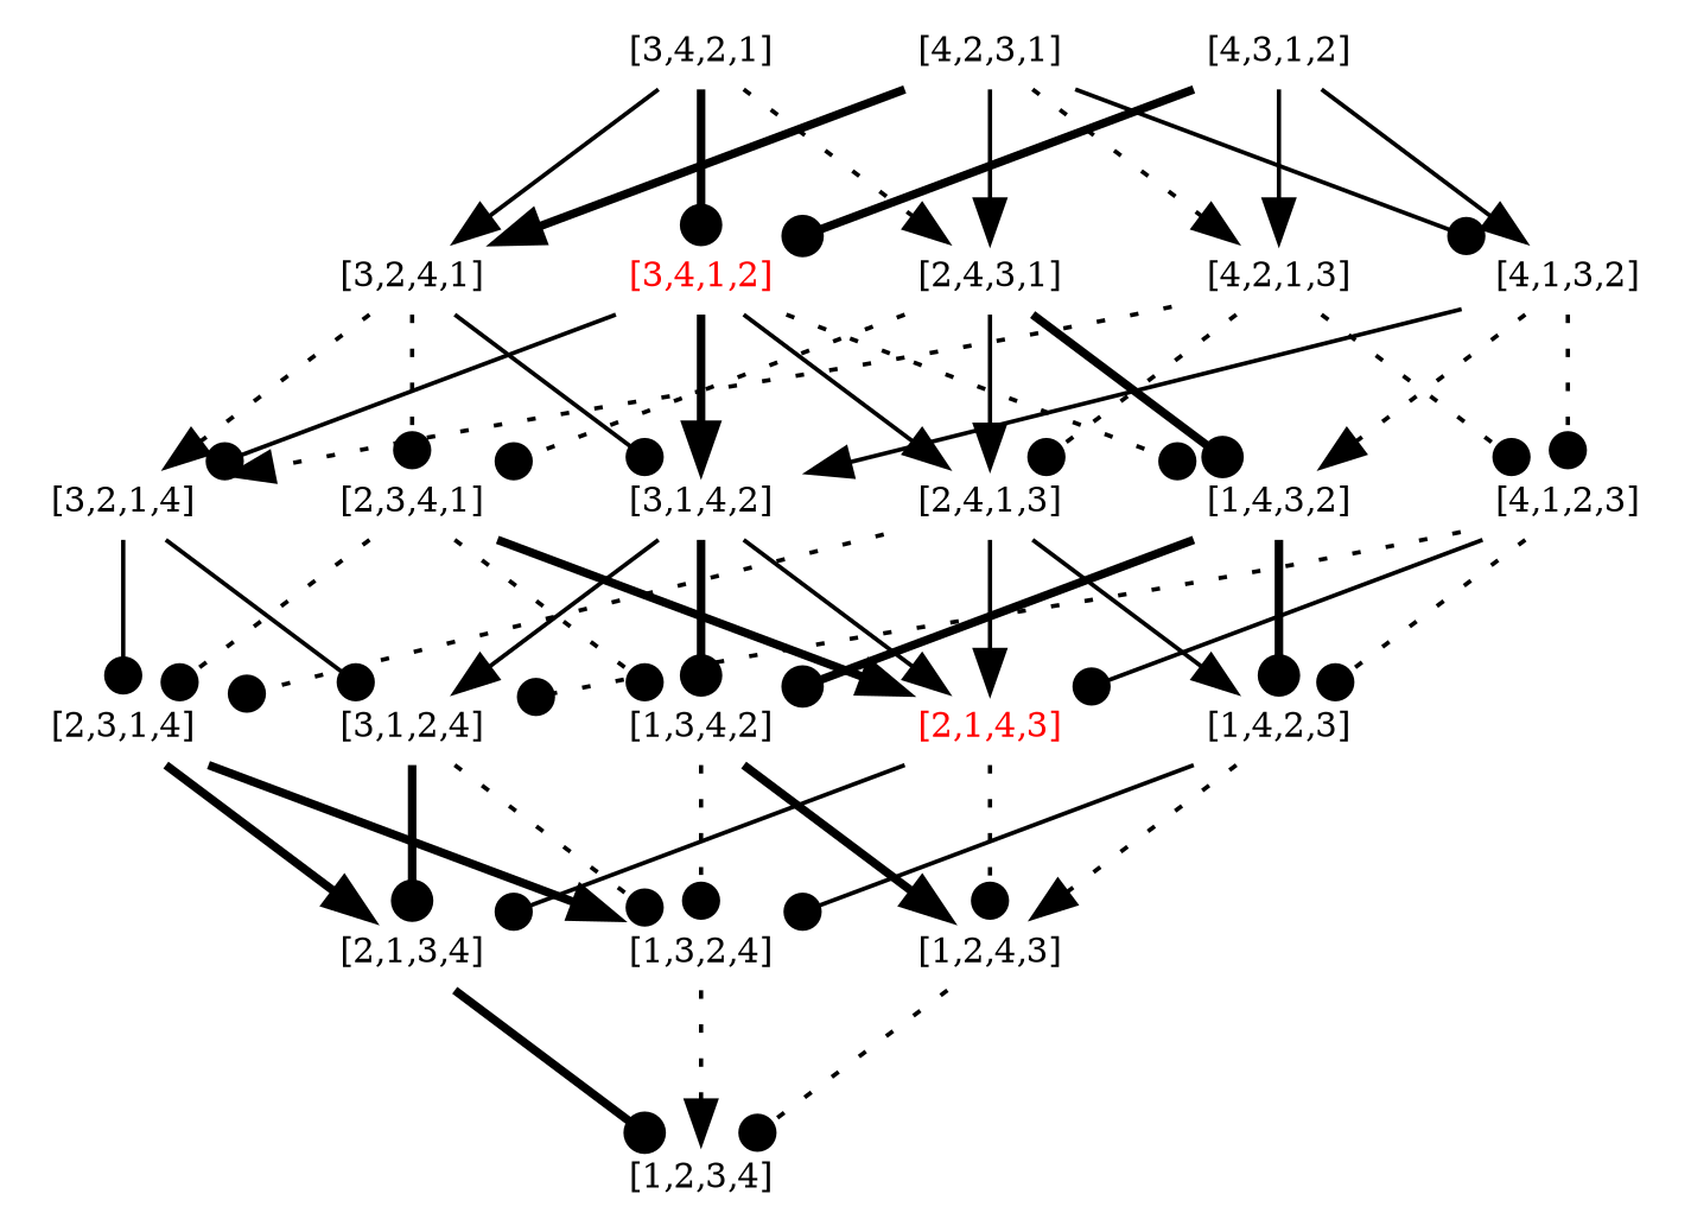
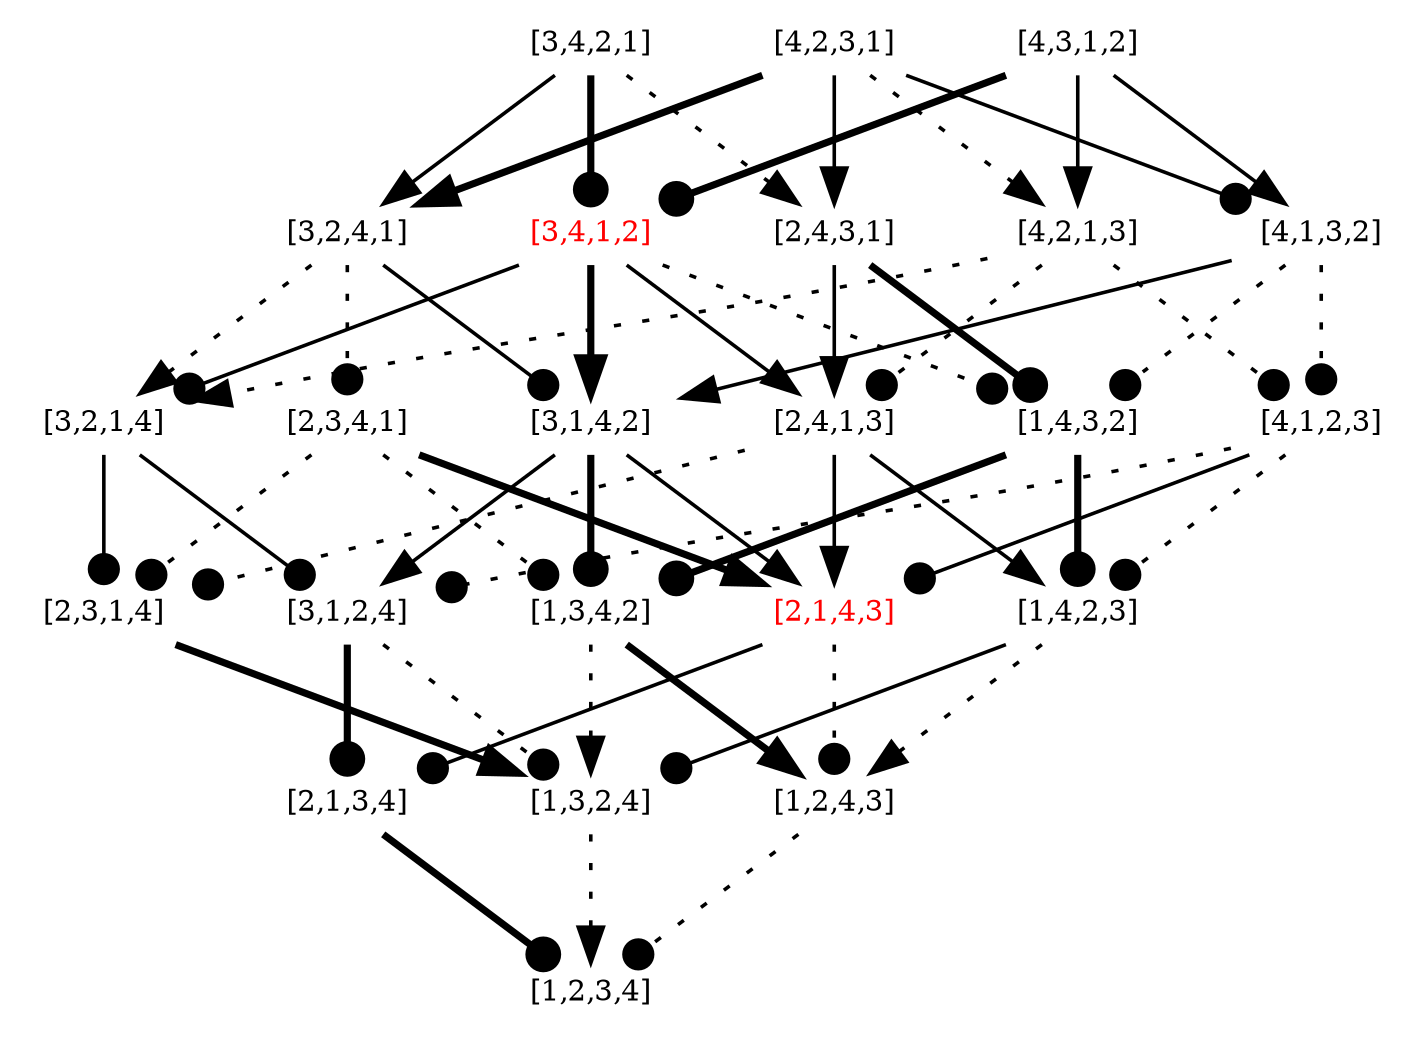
  digraph {
    mincross=1.0
    node [fontsize=8 shape=plaintext]
    edge [arrowhead=dot labelfontsize=6 style=dotted]
    "[2,1,4,3]" [fontcolor=red height=.1 width=.1]
    "[2,1,3,4]" [height=.1 width=.1]
    "[1,2,4,3]" [height=.1 width=.1]
    "[1,2,3,4]" [height=.1 width=.1]
    "[3,4,1,2]" [fontcolor=red height=.1 width=.1]
    "[2,4,1,3]" [height=.1 width=.1]
    "[1,4,3,2]" [height=.1 width=.1]
    "[3,2,1,4]" [height=.1 width=.1]
    "[3,1,4,2]" [height=.1 width=.1]
    "[2,3,1,4]" [height=.1 width=.1]
    "[1,4,2,3]" [height=.1 width=.1]
    "[1,3,4,2]" [height=.1 width=.1]
    "[3,1,2,4]" [height=.1 width=.1]
    "[4,2,3,1]" [height=.1 width=.1]
    "[3,2,4,1]" [height=.1 width=.1]
    "[2,4,3,1]" [height=.1 width=.1]
    "[4,2,1,3]" [height=.1 width=.1]
    "[4,1,3,2]" [height=.1 width=.1]
    "[3,4,2,1]" [height=.1 width=.1]
    "[4,3,1,2]" [height=.1 width=.1]
    "[1,3,2,4]" [height=.1 width=.1]
    "[4,1,2,3]" [height=.1 width=.1]
    "[2,3,4,1]" [height=.1 width=.1]
    "[2,1,4,3]" -> "[2,1,3,4]" [style=solid]
    "[2,1,4,3]" -> "[1,2,4,3]"
    "[2,1,3,4]" -> "[1,2,3,4]" [style=bold]
    "[1,2,4,3]" -> "[1,2,3,4]"
    "[3,4,1,2]" -> "[2,4,1,3]" [arrowhead=normal style=solid]
    "[3,4,1,2]" -> "[1,4,3,2]"
    "[3,4,1,2]" -> "[3,2,1,4]" [style=solid]
    "[3,4,1,2]" -> "[3,1,4,2]" [arrowhead=normal style=bold]
    "[2,4,1,3]" -> "[2,1,4,3]" [arrowhead=normal style=solid]
    "[2,4,1,3]" -> "[2,3,1,4]"
    "[2,4,1,3]" -> "[1,4,2,3]" [arrowhead=normal style=solid]
    "[1,4,3,2]" -> "[1,4,2,3]" [style=bold]
    "[1,4,3,2]" -> "[1,3,4,2]" [style=bold]
    "[3,2,1,4]" -> "[2,3,1,4]" [style=solid]
    "[3,2,1,4]" -> "[3,1,2,4]" [style=solid]
    "[3,1,4,2]" -> "[2,1,4,3]" [arrowhead=normal style=solid]
    "[3,1,4,2]" -> "[1,3,4,2]" [style=bold]
    "[3,1,4,2]" -> "[3,1,2,4]" [arrowhead=normal style=solid]
-   "[2,3,1,4]" -> "[2,1,3,4]" [arrowhead=normal style=bold]
    "[2,3,1,4]" -> "[1,3,2,4]" [arrowhead=normal style=bold]
    "[1,4,2,3]" -> "[1,2,4,3]" [arrowhead=normal]
    "[1,4,2,3]" -> "[1,3,2,4]" [style=solid]
    "[1,3,4,2]" -> "[1,2,4,3]" [arrowhead=normal style=bold]
-   "[1,3,4,2]" -> "[1,3,2,4]"
+   "[1,3,4,2]" -> "[1,3,2,4]" [arrowhead=normal]
    "[3,1,2,4]" -> "[2,1,3,4]" [style=bold]
    "[3,1,2,4]" -> "[1,3,2,4]"
    "[4,2,3,1]" -> "[3,2,4,1]" [arrowhead=normal style=bold]
    "[4,2,3,1]" -> "[2,4,3,1]" [arrowhead=normal style=solid]
    "[4,2,3,1]" -> "[4,2,1,3]" [arrowhead=normal]
    "[4,2,3,1]" -> "[4,1,3,2]" [style=solid]
    "[3,2,4,1]" -> "[3,2,1,4]" [arrowhead=normal]
    "[3,2,4,1]" -> "[3,1,4,2]" [style=solid]
    "[3,2,4,1]" -> "[2,3,4,1]"
    "[2,4,3,1]" -> "[2,4,1,3]" [arrowhead=normal style=solid]
    "[2,4,3,1]" -> "[1,4,3,2]" [style=bold]
-   "[2,4,3,1]" -> "[2,3,4,1]"
    "[4,2,1,3]" -> "[2,4,1,3]"
    "[4,2,1,3]" -> "[3,2,1,4]" [arrowhead=normal]
    "[4,2,1,3]" -> "[4,1,2,3]"
-   "[4,1,3,2]" -> "[1,4,3,2]" [arrowhead=normal]
+   "[4,1,3,2]" -> "[1,4,3,2]"
    "[4,1,3,2]" -> "[3,1,4,2]" [arrowhead=normal style=solid]
    "[4,1,3,2]" -> "[4,1,2,3]"
    "[3,4,2,1]" -> "[3,4,1,2]" [style=bold]
    "[3,4,2,1]" -> "[3,2,4,1]" [arrowhead=normal style=solid]
    "[3,4,2,1]" -> "[2,4,3,1]" [arrowhead=normal]
    "[4,3,1,2]" -> "[3,4,1,2]" [style=bold]
    "[4,3,1,2]" -> "[4,2,1,3]" [arrowhead=normal style=solid]
    "[4,3,1,2]" -> "[4,1,3,2]" [arrowhead=normal style=solid]
    "[1,3,2,4]" -> "[1,2,3,4]" [arrowhead=normal]
    "[4,1,2,3]" -> "[2,1,4,3]" [style=solid]
    "[4,1,2,3]" -> "[1,4,2,3]"
    "[4,1,2,3]" -> "[3,1,2,4]"
    "[2,3,4,1]" -> "[2,1,4,3]" [arrowhead=normal style=bold]
    "[2,3,4,1]" -> "[2,3,1,4]"
    "[2,3,4,1]" -> "[1,3,4,2]"
  }
